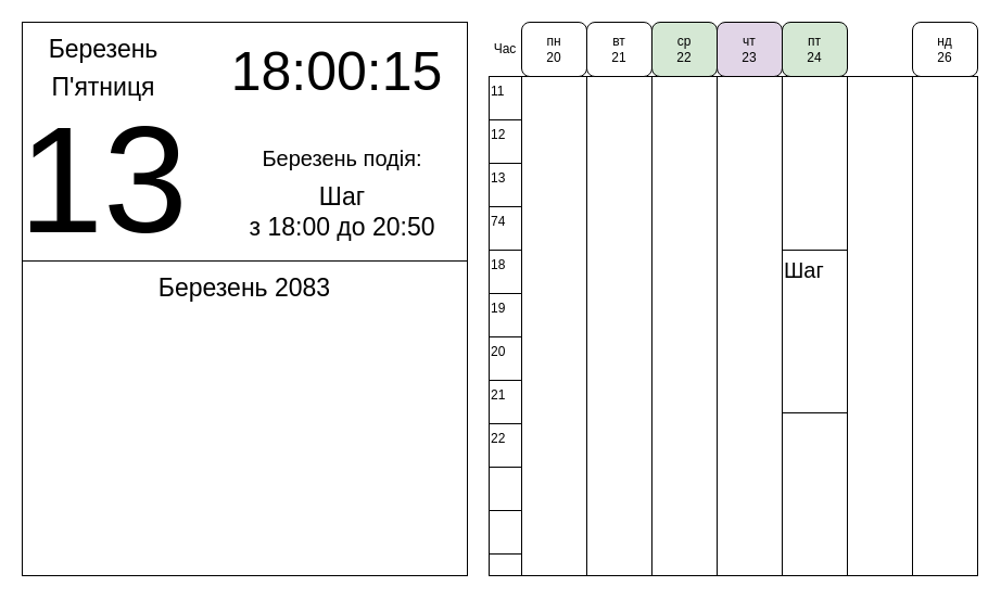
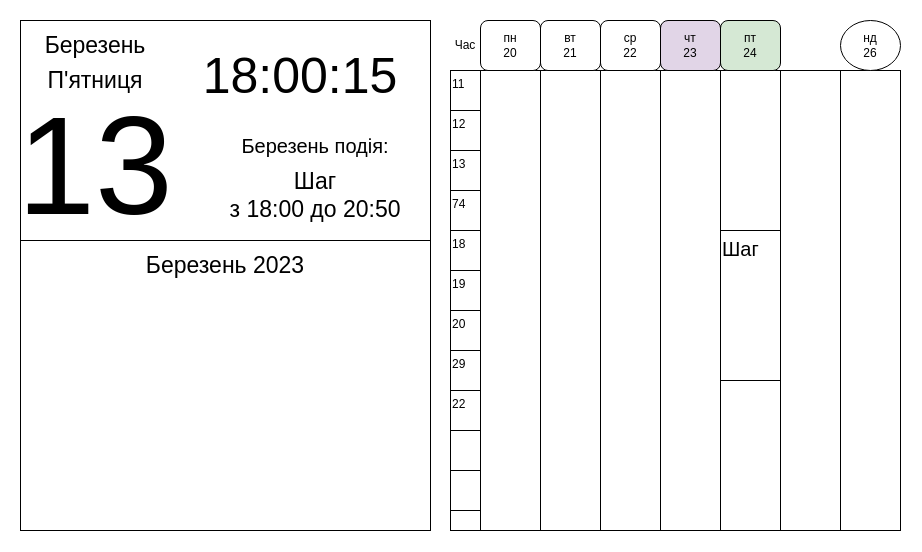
  <mxCell id="0" />
  <mxCell id="1" parent="0" />
  <mxCell id="2" value="" style="rounded=0;whiteSpace=wrap;html=1;fillColor=none;" parent="1" vertex="1"><mxGeometry x="20" y="20" width="410" height="220" as="geometry" /></mxCell>
  <mxCell id="3" value="" style="rounded=0;whiteSpace=wrap;html=1;fillColor=none;" parent="1" vertex="1"><mxGeometry x="20" y="240" width="410" height="290" as="geometry" /></mxCell>
  <mxCell id="4" value="" style="rounded=0;whiteSpace=wrap;html=1;verticalAlign=top;fillColor=none;" parent="1" vertex="1"><mxGeometry x="480" y="70" width="60" height="460" as="geometry" /></mxCell>
  <mxCell id="5" value="" style="rounded=0;whiteSpace=wrap;html=1;verticalAlign=top;fillColor=none;" parent="1" vertex="1"><mxGeometry x="540" y="70" width="60" height="460" as="geometry" /></mxCell>
  <mxCell id="6" value="" style="rounded=0;whiteSpace=wrap;html=1;verticalAlign=top;fillColor=none;" parent="1" vertex="1"><mxGeometry x="600" y="70" width="60" height="460" as="geometry" /></mxCell>
  <mxCell id="7" value="" style="rounded=0;whiteSpace=wrap;html=1;verticalAlign=top;fillColor=none;" parent="1" vertex="1"><mxGeometry x="660" y="70" width="60" height="460" as="geometry" /></mxCell>
  <mxCell id="8" value="" style="rounded=0;whiteSpace=wrap;html=1;verticalAlign=top;fillColor=none;" parent="1" vertex="1"><mxGeometry x="720" y="70" width="60" height="460" as="geometry" /></mxCell>
  <mxCell id="9" value="" style="rounded=0;whiteSpace=wrap;html=1;verticalAlign=top;fillColor=none;" parent="1" vertex="1"><mxGeometry x="780" y="70" width="60" height="460" as="geometry" /></mxCell>
  <mxCell id="10" value="" style="rounded=0;whiteSpace=wrap;html=1;verticalAlign=top;fillColor=none;" parent="1" vertex="1"><mxGeometry x="840" y="70" width="60" height="460" as="geometry" /></mxCell>
  <mxCell id="11" value="П'ятниця" style="text;html=1;strokeColor=none;fillColor=none;align=center;verticalAlign=middle;whiteSpace=wrap;rounded=0;fontSize=23;" parent="1" vertex="1"><mxGeometry x="45" y="60" width="100" height="40" as="geometry" /></mxCell>
  <mxCell id="12" value="&lt;font style=&quot;font-size: 140px;&quot;&gt;13&lt;/font&gt;" style="text;html=1;strokeColor=none;fillColor=none;align=center;verticalAlign=middle;whiteSpace=wrap;rounded=0;fontSize=40;" parent="1" vertex="1"><mxGeometry x="20" y="90" width="150" height="150" as="geometry" /></mxCell>
  <mxCell id="13" value="Березень подія:" style="text;html=1;strokeColor=none;fillColor=none;align=center;verticalAlign=middle;whiteSpace=wrap;rounded=0;fontSize=20;" parent="1" vertex="1"><mxGeometry x="220" y="130" width="190" height="30" as="geometry" /></mxCell>
  <mxCell id="14" value="Шаг" style="rounded=0;whiteSpace=wrap;html=1;fontSize=20;fillColor=none;align=left;verticalAlign=top;" parent="1" vertex="1"><mxGeometry x="720" y="230" width="60" height="150" as="geometry" /></mxCell>
- <mxCell id="15" value="&lt;font style=&quot;font-size: 50px;&quot;&gt;18:00:15&lt;/font&gt;" style="text;html=1;strokeColor=none;fillColor=none;align=center;verticalAlign=middle;whiteSpace=wrap;rounded=0;fontSize=50;" parent="1" vertex="1"><mxGeometry x="190" y="40" width="240" height="50" as="geometry" /></mxCell>
+ <mxCell id="15" value="&lt;font style=&quot;font-size: 50px;&quot;&gt;18:00:15&lt;/font&gt;" style="text;html=1;strokeColor=none;fillColor=none;align=center;verticalAlign=middle;whiteSpace=wrap;rounded=0;fontSize=50;" parent="1" vertex="1"><mxGeometry x="180" y="50" width="240" height="50" as="geometry" /></mxCell>
  <mxCell id="16" value="Березень" style="text;html=1;strokeColor=none;fillColor=none;align=center;verticalAlign=middle;whiteSpace=wrap;rounded=0;fontSize=23;" parent="1" vertex="1"><mxGeometry y="30" width="110" height="30" as="geometry" x="40" /></mxCell>
  <mxCell id="17" value="Шаг&lt;br&gt;з 18:00 до 20:50" style="text;html=1;strokeColor=none;fillColor=none;align=center;verticalAlign=middle;whiteSpace=wrap;rounded=0;fontSize=23;" parent="1" vertex="1"><mxGeometry x="220" y="180" width="190" height="30" as="geometry" /></mxCell>
- <mxCell id="18" value="Березень 2083" style="text;html=1;strokeColor=none;fillColor=none;align=center;verticalAlign=middle;whiteSpace=wrap;rounded=0;fontSize=23;" parent="1" vertex="1"><mxGeometry x="130" y="250" width="190" height="30" as="geometry" /></mxCell>
+ <mxCell id="18" value="Березень 2023" style="text;html=1;strokeColor=none;fillColor=none;align=center;verticalAlign=middle;whiteSpace=wrap;rounded=0;fontSize=23;" parent="1" vertex="1"><mxGeometry x="130" y="250" width="190" height="30" as="geometry" /></mxCell>
  <mxCell id="19" value="пн&lt;br&gt;20" style="rounded=1;whiteSpace=wrap;html=1;" vertex="1" parent="1"><mxGeometry x="480" y="20" width="60" height="50" as="geometry" /></mxCell>
  <mxCell id="20" value="вт&lt;br&gt;21" style="rounded=1;whiteSpace=wrap;html=1;" vertex="1" parent="1"><mxGeometry x="540" y="20" width="60" height="50" as="geometry" /></mxCell>
  <mxCell id="21" value="чт&lt;br&gt;23" style="rounded=1;whiteSpace=wrap;html=1;fillColor=#e1d5e7;" vertex="1" parent="1"><mxGeometry x="660" y="20" width="60" height="50" as="geometry" /></mxCell>
- <mxCell id="22" value="ср&lt;br&gt;22" style="rounded=1;whiteSpace=wrap;html=1;fillColor=#d5e8d4;" vertex="1" parent="1"><mxGeometry x="600" y="20" width="60" height="50" as="geometry" /></mxCell>
- <mxCell id="23" value="нд&lt;br&gt;26" style="rounded=1;whiteSpace=wrap;html=1;" vertex="1" parent="1"><mxGeometry x="840" y="20" width="60" height="50" as="geometry" /></mxCell>
+ <mxCell id="22" value="ср&lt;br&gt;22" style="rounded=1;whiteSpace=wrap;html=1;" vertex="1" parent="1"><mxGeometry x="600" y="20" width="60" height="50" as="geometry" /></mxCell>
+ <mxCell id="23" value="нд&lt;br&gt;26" style="ellipse;whiteSpace=wrap;html=1;" vertex="1" parent="1"><mxGeometry x="840" y="20" width="60" height="50" as="geometry" /></mxCell>
  <mxCell id="24" value="пт&lt;br&gt;24" style="rounded=1;whiteSpace=wrap;html=1;fillColor=#d5e8d4;" vertex="1" parent="1"><mxGeometry x="720" y="20" width="60" height="50" as="geometry" /></mxCell>
  <mxCell id="25" value="Час" style="text;html=1;strokeColor=none;fillColor=none;align=center;verticalAlign=middle;whiteSpace=wrap;rounded=0;" vertex="1" parent="1"><mxGeometry x="450" y="20" width="30" height="50" as="geometry" /></mxCell>
  <mxCell id="26" value="" style="rounded=0;whiteSpace=wrap;html=1;fillColor=none;" vertex="1" parent="1"><mxGeometry x="450" y="70" width="30" height="460" as="geometry" /></mxCell>
  <mxCell id="27" value="11" style="rounded=0;whiteSpace=wrap;html=1;fillColor=none;verticalAlign=top;align=left;" vertex="1" parent="1"><mxGeometry x="450" y="70" width="30" height="40" as="geometry" /></mxCell>
  <mxCell id="28" value="74" style="rounded=0;whiteSpace=wrap;html=1;fillColor=none;verticalAlign=top;align=left;" vertex="1" parent="1"><mxGeometry x="450" y="190" width="30" height="40" as="geometry" /></mxCell>
  <mxCell id="29" value="12" style="rounded=0;whiteSpace=wrap;html=1;fillColor=none;verticalAlign=top;align=left;" vertex="1" parent="1"><mxGeometry x="450" y="110" width="30" height="40" as="geometry" /></mxCell>
  <mxCell id="30" value="13" style="rounded=0;whiteSpace=wrap;html=1;fillColor=none;verticalAlign=top;align=left;" vertex="1" parent="1"><mxGeometry x="450" y="150" width="30" height="40" as="geometry" /></mxCell>
  <mxCell id="31" value="18" style="rounded=0;whiteSpace=wrap;html=1;fillColor=none;verticalAlign=top;align=left;" vertex="1" parent="1"><mxGeometry x="450" y="230" width="30" height="40" as="geometry" /></mxCell>
  <mxCell id="32" value="19" style="rounded=0;whiteSpace=wrap;html=1;fillColor=none;verticalAlign=top;align=left;" vertex="1" parent="1"><mxGeometry x="450" y="270" width="30" height="40" as="geometry" /></mxCell>
  <mxCell id="33" value="20" style="rounded=0;whiteSpace=wrap;html=1;fillColor=none;verticalAlign=top;align=left;" vertex="1" parent="1"><mxGeometry x="450" y="310" width="30" height="40" as="geometry" /></mxCell>
  <mxCell id="34" value="22" style="rounded=0;whiteSpace=wrap;html=1;fillColor=none;verticalAlign=top;align=left;" vertex="1" parent="1"><mxGeometry x="450" y="390" width="30" height="40" as="geometry" /></mxCell>
- <mxCell id="35" value="21" style="rounded=0;whiteSpace=wrap;html=1;fillColor=none;verticalAlign=top;align=left;" vertex="1" parent="1"><mxGeometry x="450" y="350" width="30" height="40" as="geometry" /></mxCell>
+ <mxCell id="35" value="29" style="rounded=0;whiteSpace=wrap;html=1;fillColor=none;verticalAlign=top;align=left;" vertex="1" parent="1"><mxGeometry x="450" y="350" width="30" height="40" as="geometry" /></mxCell>
  <mxCell id="36" value="" style="rounded=0;whiteSpace=wrap;html=1;fillColor=none;verticalAlign=top;align=left;" vertex="1" parent="1"><mxGeometry x="450" y="430" width="30" height="40" as="geometry" /></mxCell>
  <mxCell id="37" value="" style="rounded=0;whiteSpace=wrap;html=1;fillColor=none;verticalAlign=top;align=left;" vertex="1" parent="1"><mxGeometry x="450" y="470" width="30" height="40" as="geometry" /></mxCell>
  <mxCell id="38" value="" style="rounded=0;whiteSpace=wrap;html=1;fillColor=none;verticalAlign=top;align=left;" vertex="1" parent="1"><mxGeometry x="450" y="510" width="30" height="20" as="geometry" /></mxCell>
